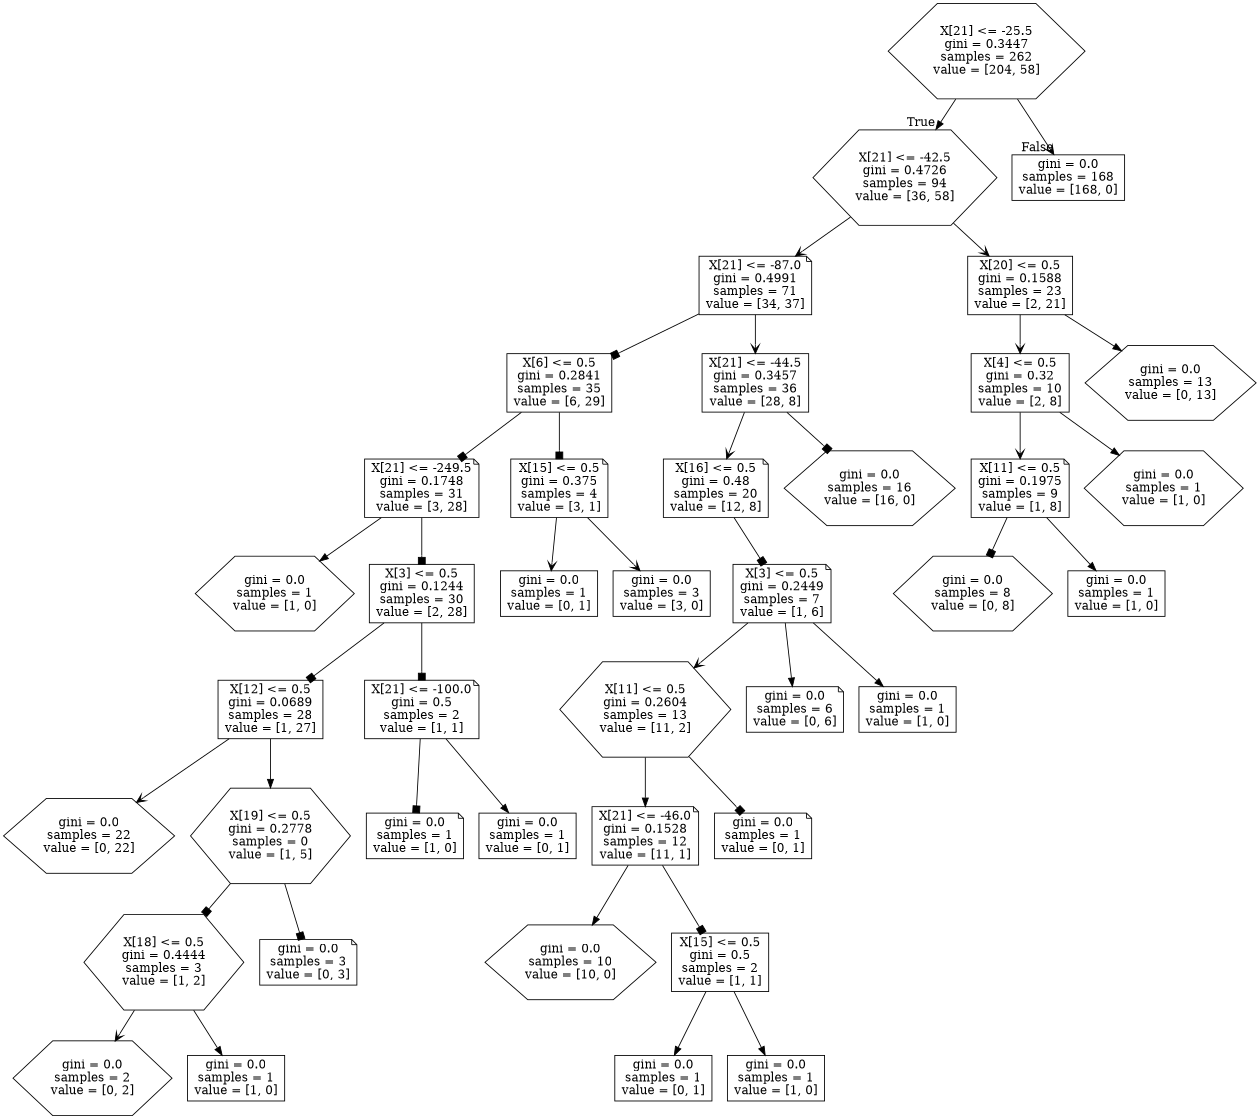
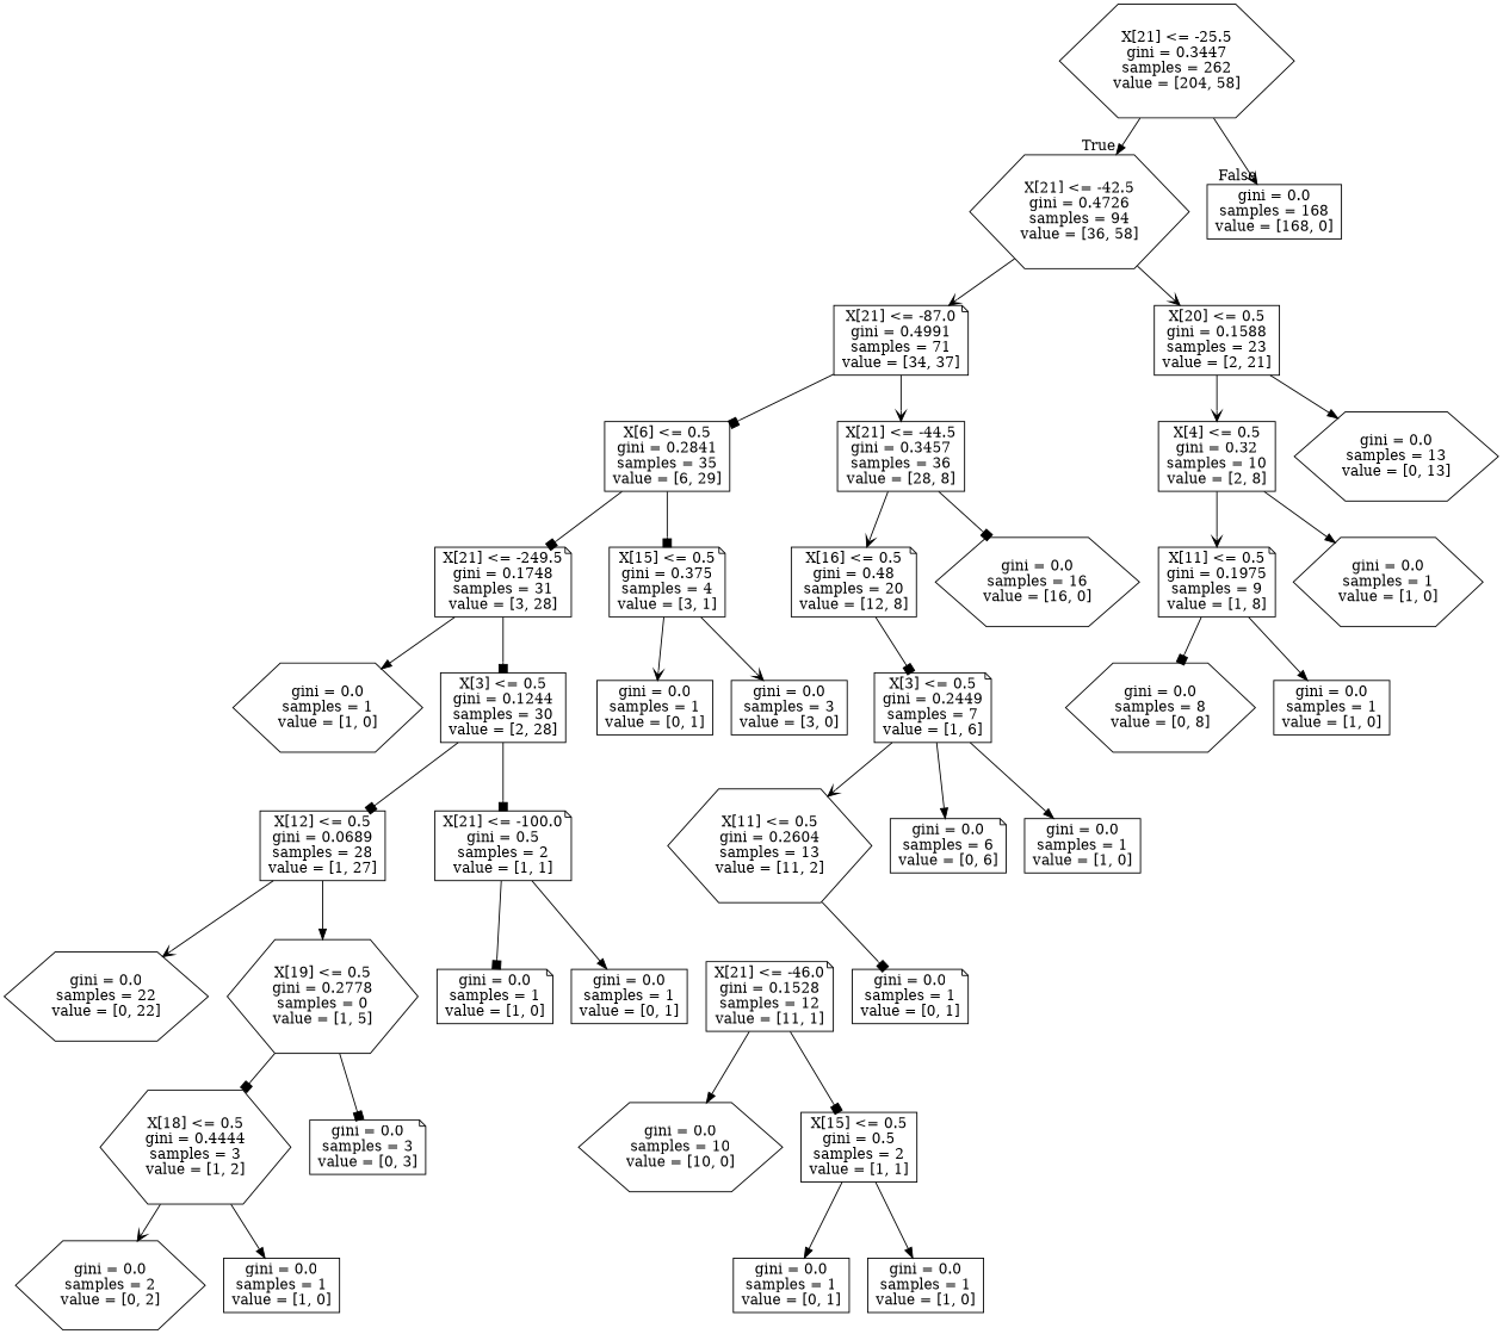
  digraph {
    node [shape=box]
    edge [arrowhead=normal]
    n1 [label="X[21] <= -25.5\ngini = 0.3447\nsamples = 262\nvalue = [204, 58]" shape=hexagon]
    n2 [label="X[21] <= -42.5\ngini = 0.4726\nsamples = 94\nvalue = [36, 58]" shape=hexagon]
    n3 [label="gini = 0.0\nsamples = 168\nvalue = [168, 0]"]
    n4 [label="X[21] <= -87.0\ngini = 0.4991\nsamples = 71\nvalue = [34, 37]" shape=note]
    n5 [label="X[20] <= 0.5\ngini = 0.1588\nsamples = 23\nvalue = [2, 21]"]
    n6 [label="X[6] <= 0.5\ngini = 0.2841\nsamples = 35\nvalue = [6, 29]"]
    n7 [label="X[21] <= -44.5\ngini = 0.3457\nsamples = 36\nvalue = [28, 8]"]
    n8 [label="X[4] <= 0.5\ngini = 0.32\nsamples = 10\nvalue = [2, 8]"]
    n9 [label="gini = 0.0\nsamples = 13\nvalue = [0, 13]" shape=hexagon]
    n10 [label="X[21] <= -249.5\ngini = 0.1748\nsamples = 31\nvalue = [3, 28]" shape=note]
    n11 [label="X[15] <= 0.5\ngini = 0.375\nsamples = 4\nvalue = [3, 1]" shape=note]
    n12 [label="X[16] <= 0.5\ngini = 0.48\nsamples = 20\nvalue = [12, 8]" shape=note]
    n13 [label="gini = 0.0\nsamples = 16\nvalue = [16, 0]" shape=hexagon]
    n14 [label="gini = 0.0\nsamples = 1\nvalue = [1, 0]" shape=hexagon]
    n15 [label="X[3] <= 0.5\ngini = 0.1244\nsamples = 30\nvalue = [2, 28]"]
    n16 [label="gini = 0.0\nsamples = 1\nvalue = [0, 1]"]
    n17 [label="gini = 0.0\nsamples = 3\nvalue = [3, 0]"]
    n18 [label="X[12] <= 0.5\ngini = 0.0689\nsamples = 28\nvalue = [1, 27]"]
    n19 [label="X[21] <= -100.0\ngini = 0.5\nsamples = 2\nvalue = [1, 1]" shape=note]
    n20 [label="gini = 0.0\nsamples = 22\nvalue = [0, 22]" shape=hexagon]
    n21 [label="X[19] <= 0.5\ngini = 0.2778\nsamples = 0\nvalue = [1, 5]" shape=hexagon]
    n22 [label="gini = 0.0\nsamples = 1\nvalue = [1, 0]" shape=note]
    n23 [label="gini = 0.0\nsamples = 1\nvalue = [0, 1]"]
    n24 [label="X[18] <= 0.5\ngini = 0.4444\nsamples = 3\nvalue = [1, 2]" shape=hexagon]
    n25 [label="gini = 0.0\nsamples = 3\nvalue = [0, 3]" shape=note]
    n26 [label="gini = 0.0\nsamples = 2\nvalue = [0, 2]" shape=hexagon]
    n27 [label="gini = 0.0\nsamples = 1\nvalue = [1, 0]"]
    n28 [label="X[3] <= 0.5\ngini = 0.2449\nsamples = 7\nvalue = [1, 6]" shape=note]
    n29 [label="X[11] <= 0.5\ngini = 0.2604\nsamples = 13\nvalue = [11, 2]" shape=hexagon]
    n30 [label="gini = 0.0\nsamples = 6\nvalue = [0, 6]" shape=note]
    n31 [label="gini = 0.0\nsamples = 1\nvalue = [1, 0]"]
    n32 [label="X[21] <= -46.0\ngini = 0.1528\nsamples = 12\nvalue = [11, 1]" shape=note]
    n33 [label="gini = 0.0\nsamples = 1\nvalue = [0, 1]" shape=note]
    n34 [label="gini = 0.0\nsamples = 10\nvalue = [10, 0]" shape=hexagon]
    n35 [label="X[15] <= 0.5\ngini = 0.5\nsamples = 2\nvalue = [1, 1]"]
    n36 [label="gini = 0.0\nsamples = 1\nvalue = [0, 1]"]
    n37 [label="gini = 0.0\nsamples = 1\nvalue = [1, 0]"]
    n38 [label="X[11] <= 0.5\ngini = 0.1975\nsamples = 9\nvalue = [1, 8]" shape=note]
    n39 [label="gini = 0.0\nsamples = 1\nvalue = [1, 0]" shape=hexagon]
    n40 [label="gini = 0.0\nsamples = 8\nvalue = [0, 8]" shape=hexagon]
    n41 [label="gini = 0.0\nsamples = 1\nvalue = [1, 0]"]
    n1 -> n2 [headlabel=True labelangle=45 labeldistance=2.5]
    n1 -> n3 [arrowhead=vee headlabel=False labelangle=-45 labeldistance=2.5]
    n2 -> n4 [arrowhead=vee]
    n2 -> n5 [arrowhead=vee]
    n4 -> n6 [arrowhead=box]
    n4 -> n7 [arrowhead=vee]
    n5 -> n8 [arrowhead=vee]
    n5 -> n9
    n6 -> n10 [arrowhead=box]
    n6 -> n11 [arrowhead=box]
    n7 -> n12 [arrowhead=vee]
    n7 -> n13 [arrowhead=box]
    n8 -> n38 [arrowhead=vee]
    n8 -> n39
    n10 -> n14
    n10 -> n15 [arrowhead=box]
    n11 -> n16 [arrowhead=vee]
    n11 -> n17 [arrowhead=vee]
    n12 -> n28 [arrowhead=box]
    n15 -> n18 [arrowhead=box]
    n15 -> n19 [arrowhead=box]
    n18 -> n20 [arrowhead=vee]
    n18 -> n21
    n19 -> n22 [arrowhead=box]
    n19 -> n23
    n21 -> n24 [arrowhead=box]
    n21 -> n25 [arrowhead=box]
    n24 -> n26 [arrowhead=vee]
    n24 -> n27
    n28 -> n29 [arrowhead=vee]
    n28 -> n30
    n28 -> n31
-   n29 -> n32
    n29 -> n33 [arrowhead=box]
    n32 -> n34
    n32 -> n35 [arrowhead=box]
    n35 -> n36
    n35 -> n37
    n38 -> n40 [arrowhead=box]
    n38 -> n41
  }
